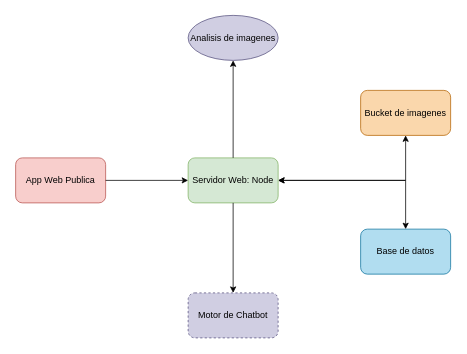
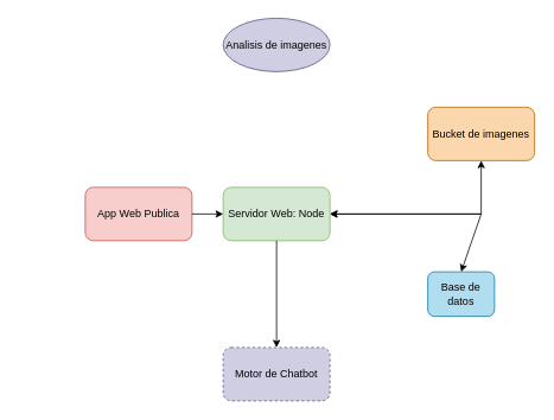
  <mxCell id="0" />
  <mxCell id="1" parent="0" />
- <mxCell id="2" value="App Web Publica" style="rounded=1;whiteSpace=wrap;html=1;fillColor=#f8cecc;strokeColor=#b85450;" vertex="1" parent="1"><mxGeometry x="20" y="210" width="120" height="60" as="geometry" /></mxCell>
+ <mxCell id="2" value="App Web Publica" style="rounded=1;whiteSpace=wrap;html=1;fillColor=#f8cecc;strokeColor=#b85450;" vertex="1" parent="1"><mxGeometry x="95" y="210" width="120" height="60" as="geometry" /></mxCell>
  <mxCell id="3" value="Servidor Web: Node" style="rounded=1;whiteSpace=wrap;html=1;fillColor=#d5e8d4;strokeColor=#82b366;" vertex="1" parent="1"><mxGeometry x="250" y="210" width="120" height="60" as="geometry" /></mxCell>
  <mxCell id="4" value="Bucket de imagenes" style="rounded=1;whiteSpace=wrap;html=1;fillColor=#fad7ac;strokeColor=#b46504;" vertex="1" parent="1"><mxGeometry x="480" y="120" width="120" height="60" as="geometry" /></mxCell>
- <mxCell id="5" value="Base de datos" style="rounded=1;whiteSpace=wrap;html=1;fillColor=#b1ddf0;strokeColor=#10739e;" vertex="1" parent="1"><mxGeometry x="480" y="305" width="120" height="60" as="geometry" /></mxCell>
+ <mxCell id="5" value="Base de datos" style="rounded=1;whiteSpace=wrap;html=1;fillColor=#b1ddf0;strokeColor=#10739e;" vertex="1" parent="1"><mxGeometry x="480" y="305" width="75" height="50" as="geometry" /></mxCell>
  <mxCell id="6" value="Motor de Chatbot" style="rounded=1;whiteSpace=wrap;html=1;fillColor=#d0cee2;strokeColor=#56517e;dashed=1;" vertex="1" parent="1"><mxGeometry x="250" y="390" width="120" height="60" as="geometry" /></mxCell>
  <mxCell id="7" value="Analisis de imagenes" style="ellipse;whiteSpace=wrap;html=1;fillColor=#d0cee2;strokeColor=#56517e;" vertex="1" parent="1"><mxGeometry x="250" y="20" width="120" height="60" as="geometry" /></mxCell>
  <mxCell id="8" value="" style="endArrow=classic;html=1;rounded=0;exitX=1;exitY=0.5;exitDx=0;exitDy=0;entryX=0;entryY=0.5;entryDx=0;entryDy=0;" edge="1" parent="1" source="2" target="3"><mxGeometry width="50" height="50" relative="1" as="geometry"><mxPoint x="280" y="250" as="sourcePoint" /><mxPoint x="330" y="200" as="targetPoint" /></mxGeometry></mxCell>
- <mxCell id="9" value="" style="endArrow=classic;html=1;rounded=0;exitX=0.5;exitY=0;exitDx=0;exitDy=0;entryX=0.5;entryY=1;entryDx=0;entryDy=0;" edge="1" parent="1" source="3" target="7"><mxGeometry width="50" height="50" relative="1" as="geometry"><mxPoint x="280" y="250" as="sourcePoint" /><mxPoint x="330" y="200" as="targetPoint" /></mxGeometry></mxCell>
  <mxCell id="10" value="" style="endArrow=classic;html=1;rounded=0;exitX=0.5;exitY=1;exitDx=0;exitDy=0;entryX=0.5;entryY=0;entryDx=0;entryDy=0;" edge="1" parent="1" source="3" target="6"><mxGeometry width="50" height="50" relative="1" as="geometry"><mxPoint x="280" y="250" as="sourcePoint" /><mxPoint x="330" y="200" as="targetPoint" /></mxGeometry></mxCell>
  <mxCell id="11" value="" style="endArrow=classic;startArrow=classic;html=1;rounded=0;exitX=1;exitY=0.5;exitDx=0;exitDy=0;entryX=0.5;entryY=1;entryDx=0;entryDy=0;" edge="1" parent="1" source="3" target="4"><mxGeometry width="50" height="50" relative="1" as="geometry"><mxPoint x="280" y="250" as="sourcePoint" /><mxPoint x="550" y="240" as="targetPoint" /><Array as="points"><mxPoint x="540" y="240" /></Array></mxGeometry></mxCell>
  <mxCell id="12" value="" style="endArrow=classic;startArrow=classic;html=1;rounded=0;entryX=0.5;entryY=0;entryDx=0;entryDy=0;" edge="1" parent="1" target="5"><mxGeometry width="50" height="50" relative="1" as="geometry"><mxPoint x="370" y="240" as="sourcePoint" /><mxPoint x="550" y="190" as="targetPoint" /><Array as="points"><mxPoint x="540" y="240" /></Array></mxGeometry></mxCell>
